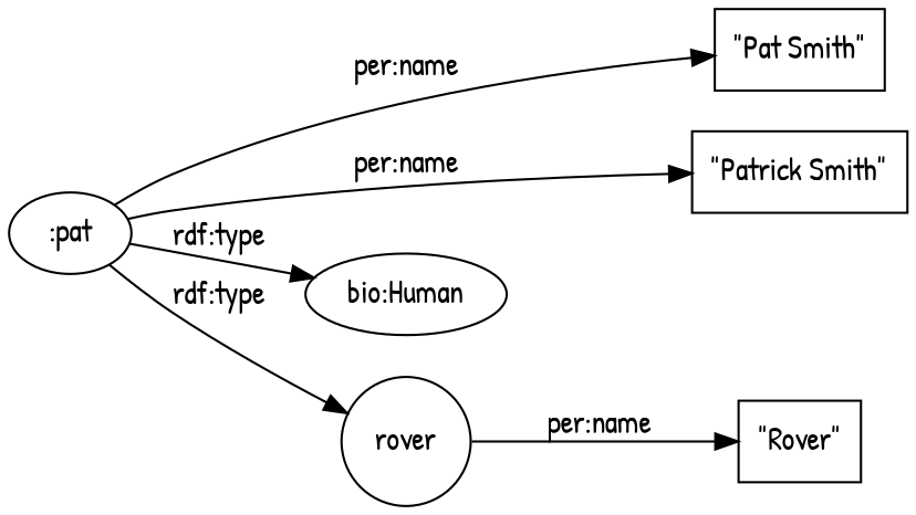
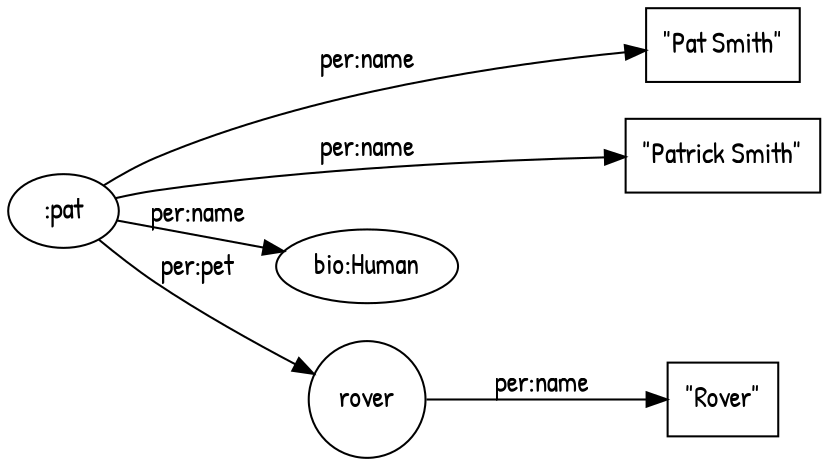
  digraph {
    fontname="Patrick Hand"
    rankdir=LR
    node [fontname="Patrick Hand" shape=box]
    edge [fontname="Patrick Hand"]
    "\"Pat Smith\""
    "\"Patrick Smith\""
    "\"Rover\""
    n4 [label=":pat" shape=""]
    "bio:Human" [shape=""]
    rover [shape=circle]
    subgraph sub_1 {
      rank=same
      "\"Pat Smith\""
      "\"Patrick Smith\""
      "\"Rover\""
    }
    n4 -> "\"Pat Smith\"" [label="per:name"]
    n4 -> "\"Patrick Smith\"" [label="per:name"]
-   n4 -> "bio:Human" [label="rdf:type"]
-   n4 -> rover [label="rdf:type"]
+   n4 -> "bio:Human" [label="per:name"]
+   n4 -> rover [label="per:pet"]
    rover -> "\"Rover\"" [label="per:name"]
  }
